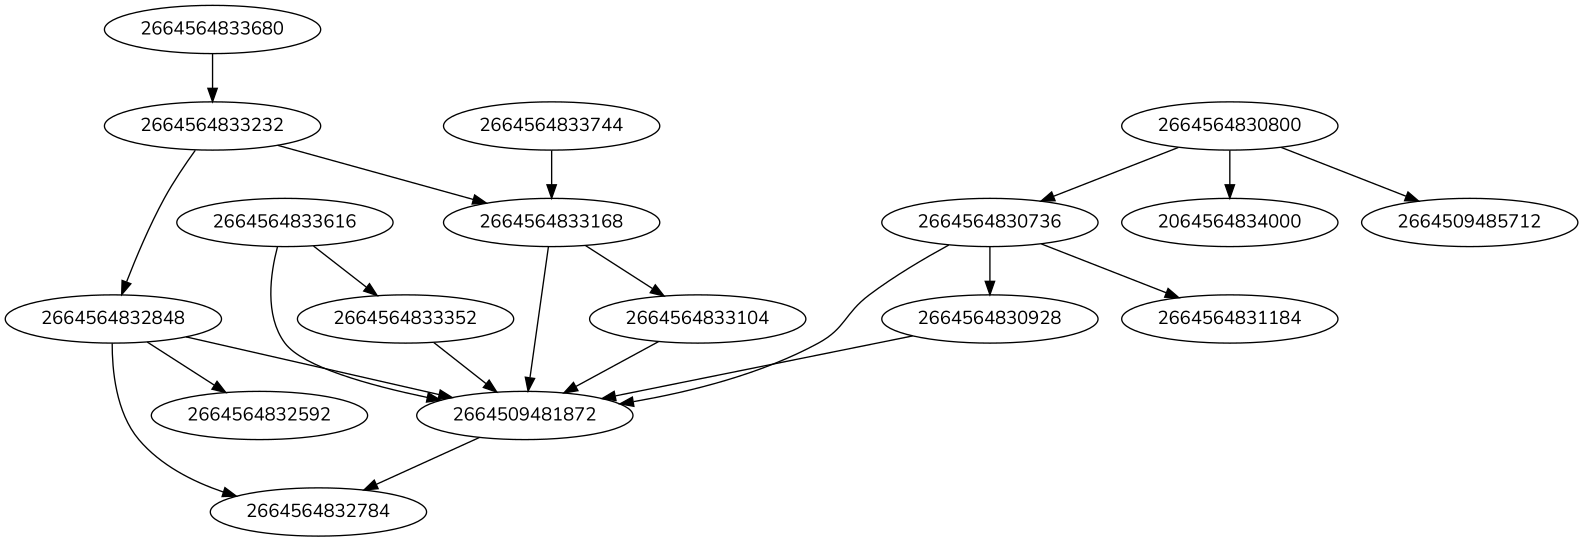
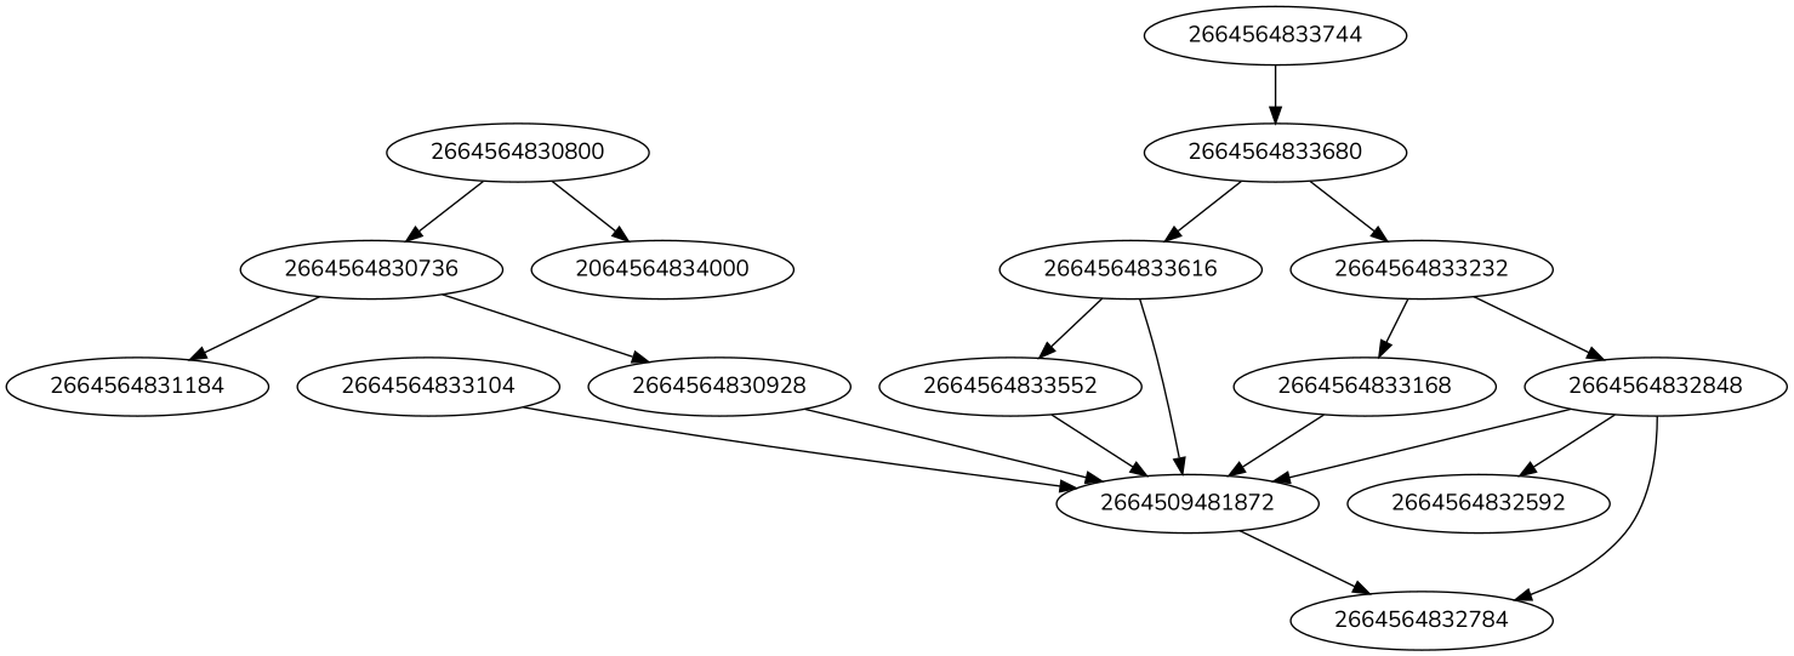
  strict digraph {
    fontname=Nunito
    node [fontname=Nunito type=Name]
    edge [fontname=Nunito]
    2664564833680 [type=Call]
    2664564833232 [type=Call]
    2664564833616 [type=Attribute]
    2664564832848 [type=Subscript]
    2664564833168 [type=Attribute]
    2664509481872 [type=Load]
-   2664564833552 [label=2664564833352]
+   2664564833552
    2664564830928
    2664564832784
    2664564831184 [type=Constant]
    2664564832592 [type=Constant]
    2664564833104
    2664564830800 [type=Compare]
    2664564830736 [type=Subscript]
    n15 [label=2064564834000 type=Constant]
-   2664509485712 [type=Eq]
    2664564833744 [type=Expr]
    2664564833680 -> 2664564833232
+   2664564833680 -> 2664564833616
    2664564833232 -> 2664564832848
    2664564833232 -> 2664564833168
    2664564833616 -> 2664509481872
    2664564833616 -> 2664564833552
    2664564832848 -> 2664509481872
    2664564832848 -> 2664564832784
    2664564832848 -> 2664564832592
    2664564833168 -> 2664509481872
-   2664564833168 -> 2664564833104
    2664509481872 -> 2664564832784
    2664564833552 -> 2664509481872
    2664564830928 -> 2664509481872
    2664564833104 -> 2664509481872
    2664564830800 -> 2664564830736
    2664564830800 -> n15
-   2664564830800 -> 2664509485712
-   2664564830736 -> 2664509481872
    2664564830736 -> 2664564830928
    2664564830736 -> 2664564831184
-   2664564833744 -> 2664564833168
+   2664564833744 -> 2664564833680
  }
